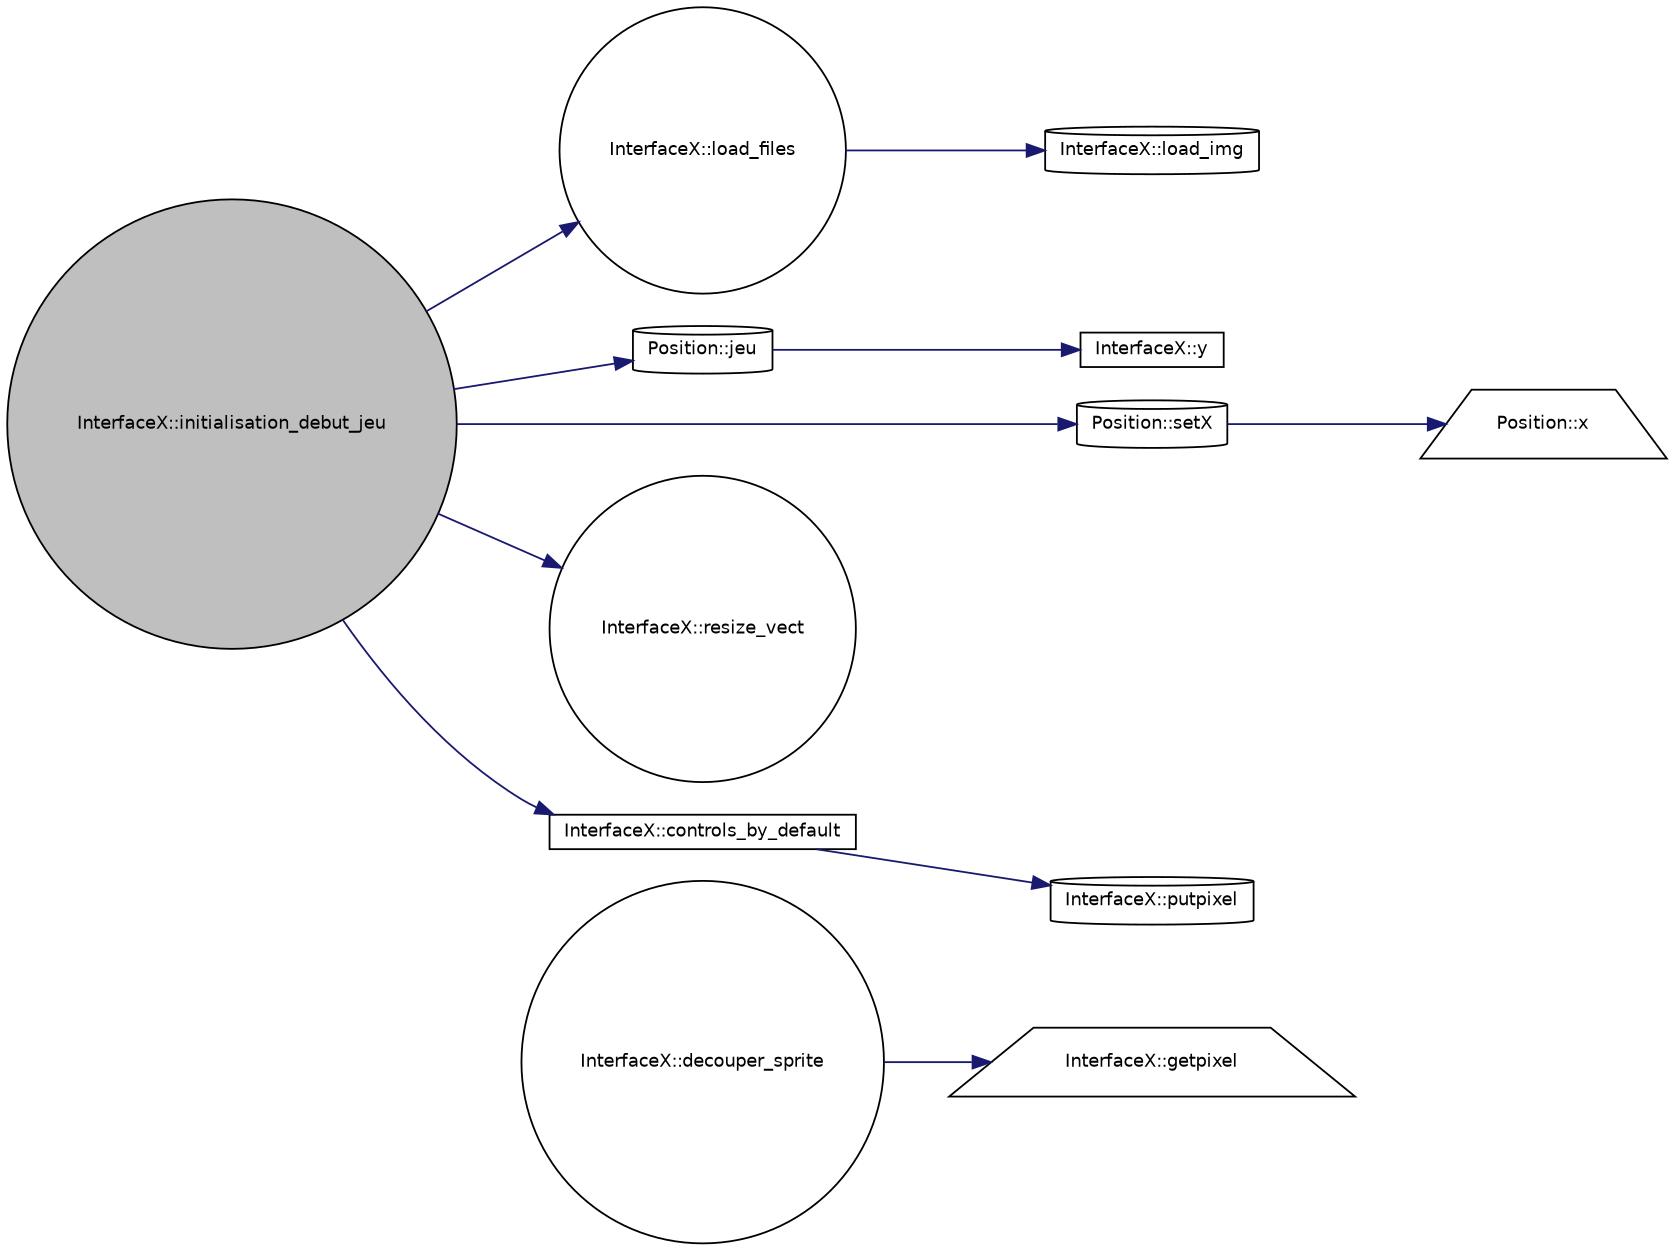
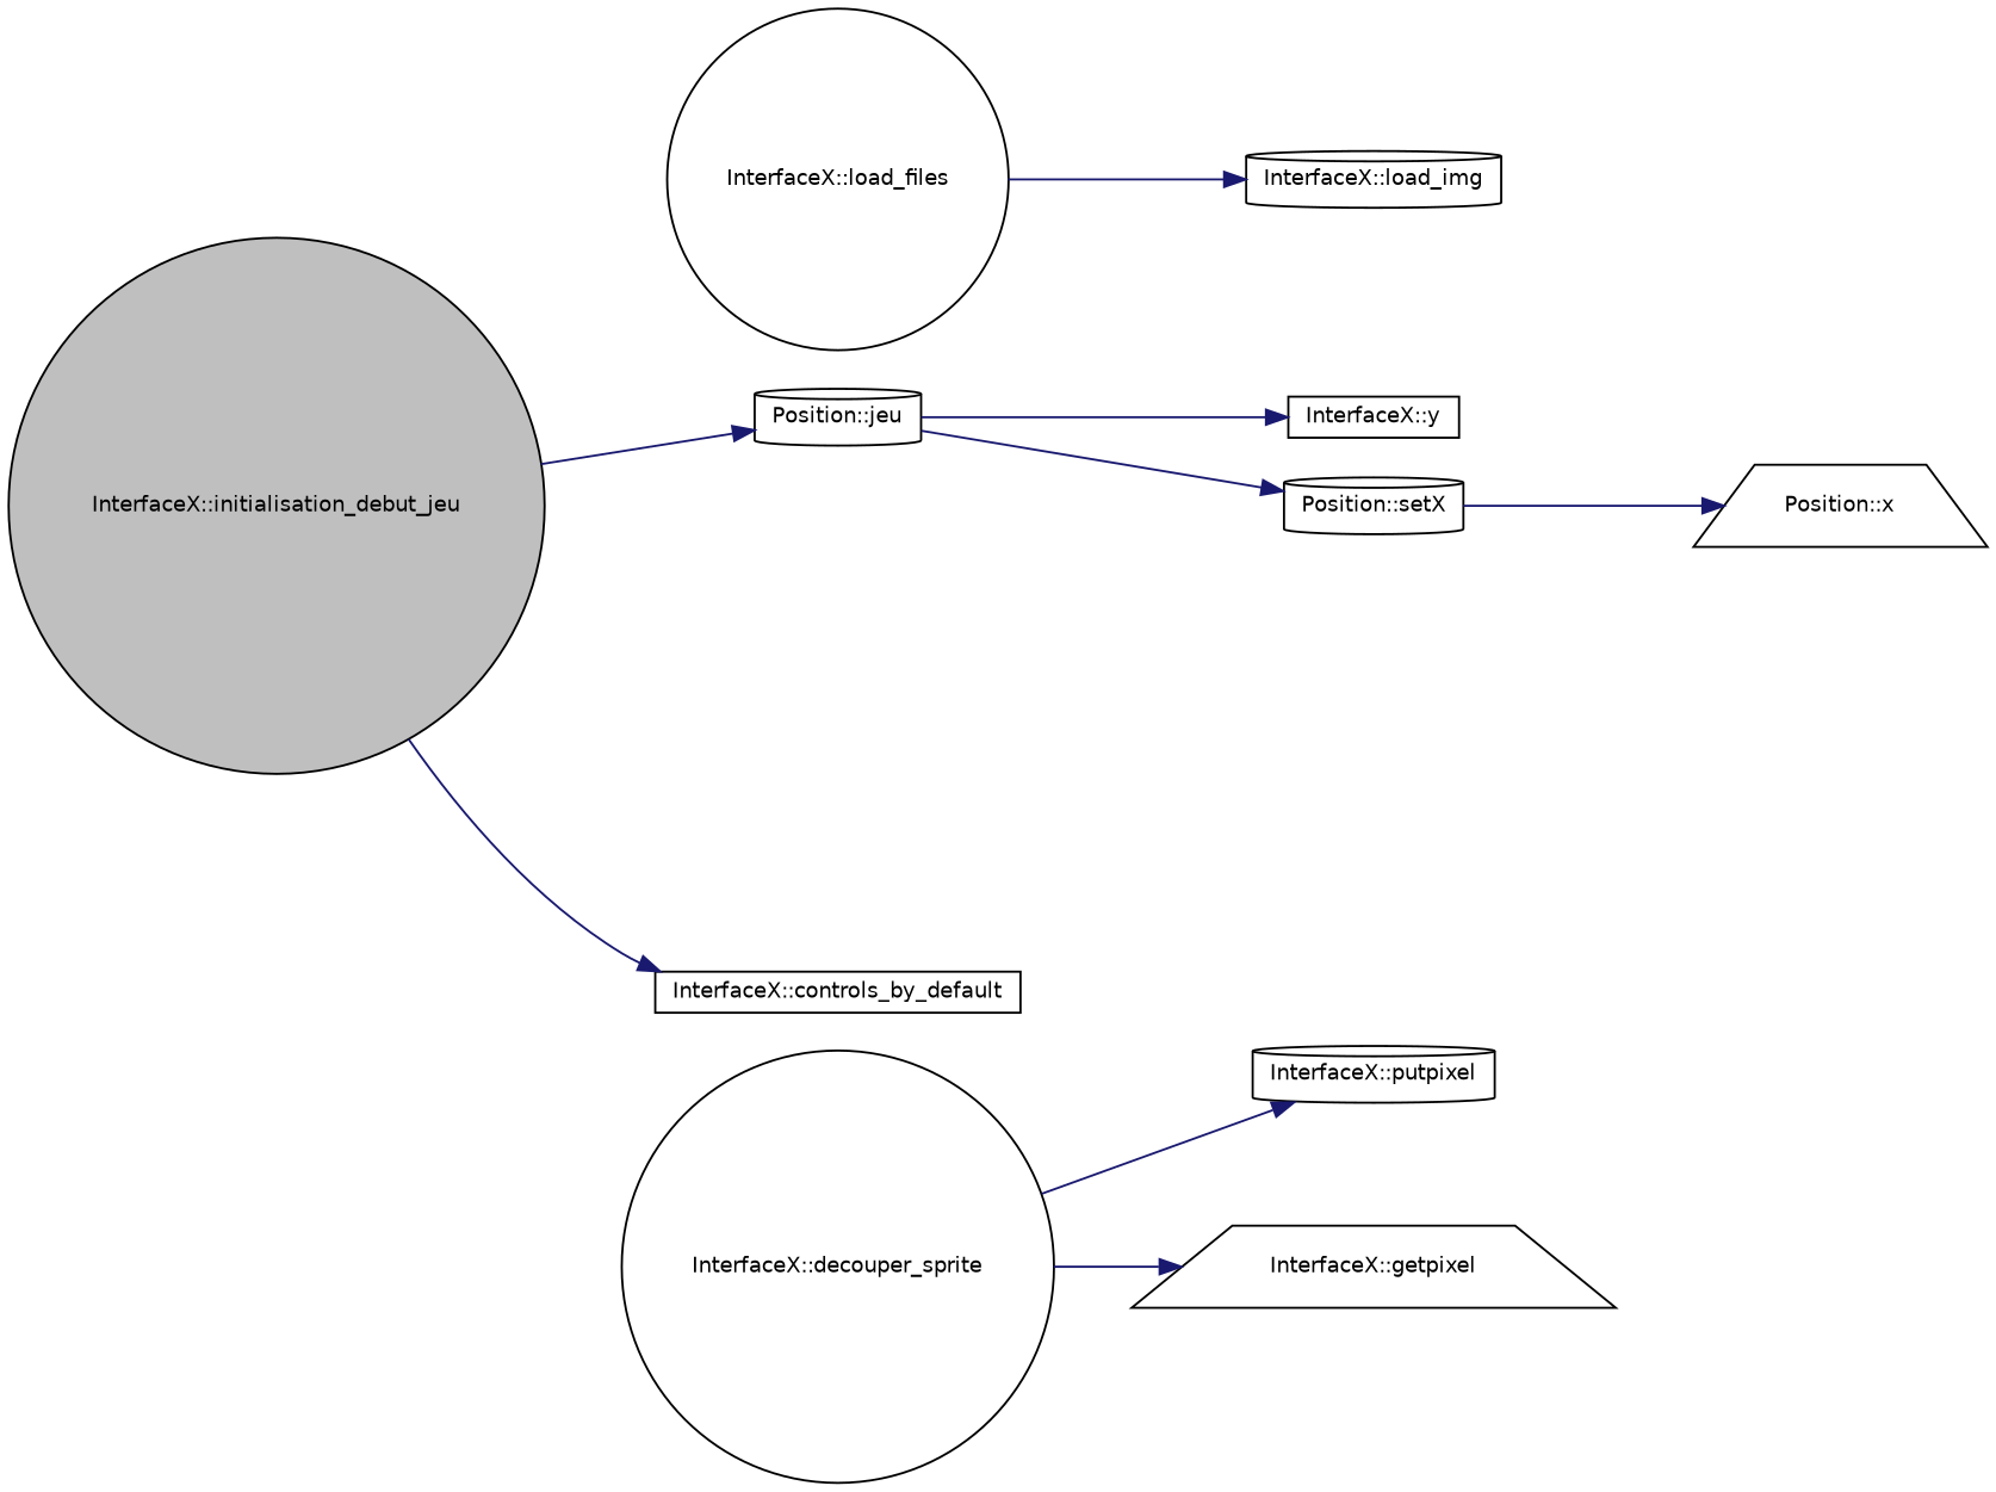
  digraph {
    rankdir=LR
    node [color=black fontname=Helvetica fontsize=10 shape=circle]
    edge [color=midnightblue fontname=Helvetica fontsize=10 labelfontname=Helvetica labelfontsize=10 style=solid]
    n1 [fillcolor=grey75 fontcolor=black height=0.2 label="InterfaceX::initialisation_debut_jeu" style=filled width=0.4]
    n2 [height=0.2 label="InterfaceX::controls_by_default" shape=box width=0.4]
    n3 [height=0.2 label="InterfaceX::load_files" width=0.4]
-   n4 [height=0.2 label="InterfaceX::resize_vect" width=0.4]
    n5 [height=0.2 label="Position::setX" shape=cylinder width=0.4]
    n6 [height=0.2 label="Position::jeu" shape=cylinder width=0.4]
    n7 [height=0.2 label="InterfaceX::decouper_sprite" width=0.4]
    n8 [height=0.2 label="InterfaceX::getpixel" shape=trapezium width=0.4]
    n9 [height=0.2 label="InterfaceX::putpixel" shape=cylinder width=0.4]
    n10 [height=0.2 label="InterfaceX::load_img" shape=cylinder width=0.4]
    n11 [height=0.2 label="Position::x" shape=trapezium width=0.4]
    n12 [height=0.2 label="InterfaceX::y" shape=box width=0.4]
    n1 -> n2
-   n1 -> n3
-   n1 -> n4
-   n1 -> n5
+   n6 -> n5
    n1 -> n6
    n3 -> n10
    n5 -> n11
    n6 -> n12
    n7 -> n8
-   n2 -> n9
+   n7 -> n9
  }
